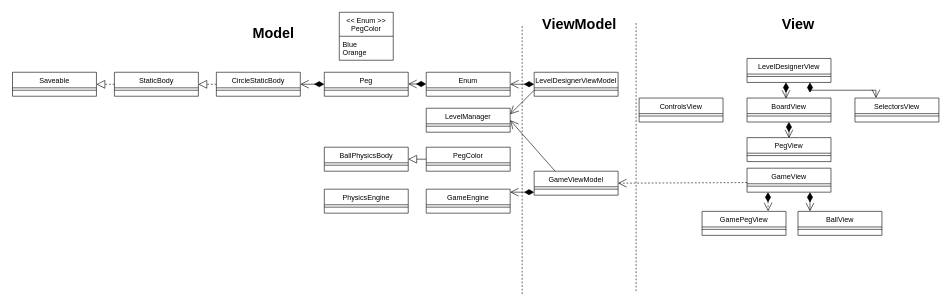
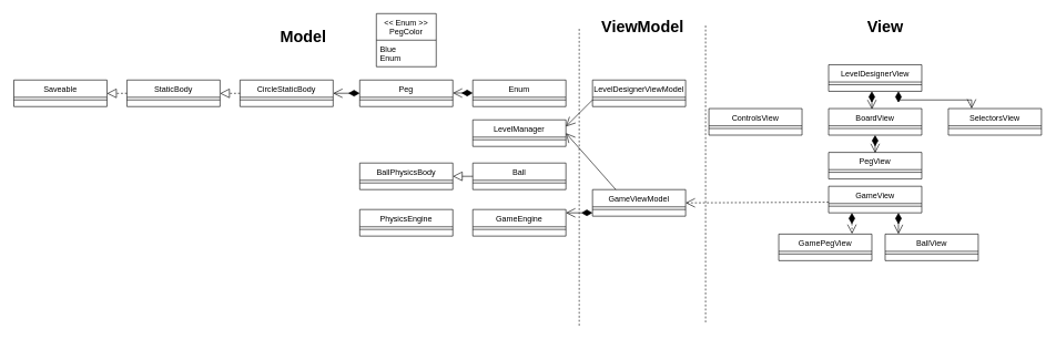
  <mxCell id="0" />
  <mxCell id="1" parent="0" />
  <mxCell id="2" value="&lt;&lt; Enum &gt;&gt;&#10;PegColor" style="swimlane;fontStyle=0;align=center;verticalAlign=top;childLayout=stackLayout;horizontal=1;startSize=40;horizontalStack=0;resizeParent=1;resizeLast=0;collapsible=1;marginBottom=0;rounded=0;shadow=0;strokeWidth=1;" parent="1" vertex="1"><mxGeometry x="565" y="20" width="90" height="80" as="geometry"><mxRectangle x="340" y="380" width="170" height="26" as="alternateBounds" /></mxGeometry></mxCell>
- <mxCell id="3" value="Blue&#10;Orange" style="text;align=left;verticalAlign=top;spacingLeft=4;spacingRight=4;overflow=hidden;rotatable=0;points=[[0,0.5],[1,0.5]];portConstraint=eastwest;" parent="2" vertex="1"><mxGeometry y="40" width="90" height="40" as="geometry" /></mxCell>
+ <mxCell id="3" value="Blue&#10;Enum" style="text;align=left;verticalAlign=top;spacingLeft=4;spacingRight=4;overflow=hidden;rotatable=0;points=[[0,0.5],[1,0.5]];portConstraint=eastwest;" parent="2" vertex="1"><mxGeometry y="40" width="90" height="40" as="geometry" /></mxCell>
  <mxCell id="4" value="Model" style="text;html=1;align=center;verticalAlign=middle;resizable=0;points=[];autosize=1;strokeColor=none;fillColor=none;fontStyle=1;fontSize=24;" parent="1" vertex="1"><mxGeometry x="410" y="35" width="90" height="40" as="geometry" /></mxCell>
  <mxCell id="5" value="ViewModel" style="text;html=1;align=center;verticalAlign=middle;resizable=0;points=[];autosize=1;strokeColor=none;fillColor=none;fontStyle=1;fontSize=24;" parent="1" vertex="1"><mxGeometry x="890" y="20" width="150" height="40" as="geometry" /></mxCell>
  <mxCell id="6" value="View" style="text;html=1;align=center;verticalAlign=middle;resizable=0;points=[];autosize=1;strokeColor=none;fillColor=none;fontStyle=1;fontSize=24;" parent="1" vertex="1"><mxGeometry x="1290" y="20" width="80" height="40" as="geometry" /></mxCell>
  <mxCell id="7" value="" style="endArrow=none;dashed=1;html=1;rounded=0;" parent="1" edge="1"><mxGeometry width="50" height="50" relative="1" as="geometry"><mxPoint x="870" y="490" as="sourcePoint" /><mxPoint x="870" y="40" as="targetPoint" /></mxGeometry></mxCell>
  <mxCell id="8" value="" style="endArrow=none;dashed=1;html=1;rounded=0;" parent="1" edge="1"><mxGeometry width="50" height="50" relative="1" as="geometry"><mxPoint x="1060" y="485" as="sourcePoint" /><mxPoint x="1060" y="35" as="targetPoint" /></mxGeometry></mxCell>
  <mxCell id="9" value="LevelDesignerViewModel" style="swimlane;fontStyle=0;align=center;verticalAlign=top;childLayout=stackLayout;horizontal=1;startSize=26;horizontalStack=0;resizeParent=1;resizeLast=0;collapsible=1;marginBottom=0;rounded=0;shadow=0;strokeWidth=1;" vertex="1" parent="1"><mxGeometry x="890" y="120" width="140" height="40" as="geometry"><mxRectangle x="230" y="140" width="160" height="26" as="alternateBounds" /></mxGeometry></mxCell>
  <mxCell id="10" value="" style="line;html=1;strokeWidth=1;align=left;verticalAlign=middle;spacingTop=-1;spacingLeft=3;spacingRight=3;rotatable=0;labelPosition=right;points=[];portConstraint=eastwest;" vertex="1" parent="9"><mxGeometry y="26" width="140" height="8" as="geometry" /></mxCell>
  <mxCell id="11" value="LevelManager" style="swimlane;fontStyle=0;align=center;verticalAlign=top;childLayout=stackLayout;horizontal=1;startSize=26;horizontalStack=0;resizeParent=1;resizeLast=0;collapsible=1;marginBottom=0;rounded=0;shadow=0;strokeWidth=1;" vertex="1" parent="1"><mxGeometry x="710" y="180" width="140" height="40" as="geometry"><mxRectangle x="230" y="140" width="160" height="26" as="alternateBounds" /></mxGeometry></mxCell>
  <mxCell id="12" value="" style="line;html=1;strokeWidth=1;align=left;verticalAlign=middle;spacingTop=-1;spacingLeft=3;spacingRight=3;rotatable=0;labelPosition=right;points=[];portConstraint=eastwest;" vertex="1" parent="11"><mxGeometry y="26" width="140" height="8" as="geometry" /></mxCell>
  <mxCell id="13" value="GameEngine" style="swimlane;fontStyle=0;align=center;verticalAlign=top;childLayout=stackLayout;horizontal=1;startSize=26;horizontalStack=0;resizeParent=1;resizeLast=0;collapsible=1;marginBottom=0;rounded=0;shadow=0;strokeWidth=1;" vertex="1" parent="1"><mxGeometry x="710" y="315" width="140" height="40" as="geometry"><mxRectangle x="230" y="140" width="160" height="26" as="alternateBounds" /></mxGeometry></mxCell>
  <mxCell id="14" value="" style="line;html=1;strokeWidth=1;align=left;verticalAlign=middle;spacingTop=-1;spacingLeft=3;spacingRight=3;rotatable=0;labelPosition=right;points=[];portConstraint=eastwest;" vertex="1" parent="13"><mxGeometry y="26" width="140" height="8" as="geometry" /></mxCell>
  <mxCell id="15" value="PhysicsEngine" style="swimlane;fontStyle=0;align=center;verticalAlign=top;childLayout=stackLayout;horizontal=1;startSize=26;horizontalStack=0;resizeParent=1;resizeLast=0;collapsible=1;marginBottom=0;rounded=0;shadow=0;strokeWidth=1;" vertex="1" parent="1"><mxGeometry x="540" y="315" width="140" height="40" as="geometry"><mxRectangle x="230" y="140" width="160" height="26" as="alternateBounds" /></mxGeometry></mxCell>
  <mxCell id="16" value="" style="line;html=1;strokeWidth=1;align=left;verticalAlign=middle;spacingTop=-1;spacingLeft=3;spacingRight=3;rotatable=0;labelPosition=right;points=[];portConstraint=eastwest;" vertex="1" parent="15"><mxGeometry y="26" width="140" height="8" as="geometry" /></mxCell>
  <mxCell id="17" value="StaticBody" style="swimlane;fontStyle=0;align=center;verticalAlign=top;childLayout=stackLayout;horizontal=1;startSize=26;horizontalStack=0;resizeParent=1;resizeLast=0;collapsible=1;marginBottom=0;rounded=0;shadow=0;strokeWidth=1;" vertex="1" parent="1"><mxGeometry x="190" y="120" width="140" height="40" as="geometry"><mxRectangle x="230" y="140" width="160" height="26" as="alternateBounds" /></mxGeometry></mxCell>
  <mxCell id="18" value="" style="line;html=1;strokeWidth=1;align=left;verticalAlign=middle;spacingTop=-1;spacingLeft=3;spacingRight=3;rotatable=0;labelPosition=right;points=[];portConstraint=eastwest;" vertex="1" parent="17"><mxGeometry y="26" width="140" height="8" as="geometry" /></mxCell>
  <mxCell id="19" value="BallPhysicsBody" style="swimlane;fontStyle=0;align=center;verticalAlign=top;childLayout=stackLayout;horizontal=1;startSize=26;horizontalStack=0;resizeParent=1;resizeLast=0;collapsible=1;marginBottom=0;rounded=0;shadow=0;strokeWidth=1;" vertex="1" parent="1"><mxGeometry x="540" y="245" width="140" height="40" as="geometry"><mxRectangle x="230" y="140" width="160" height="26" as="alternateBounds" /></mxGeometry></mxCell>
  <mxCell id="20" value="" style="line;html=1;strokeWidth=1;align=left;verticalAlign=middle;spacingTop=-1;spacingLeft=3;spacingRight=3;rotatable=0;labelPosition=right;points=[];portConstraint=eastwest;" vertex="1" parent="19"><mxGeometry y="26" width="140" height="8" as="geometry" /></mxCell>
  <mxCell id="21" value="CircleStaticBody" style="swimlane;fontStyle=0;align=center;verticalAlign=top;childLayout=stackLayout;horizontal=1;startSize=26;horizontalStack=0;resizeParent=1;resizeLast=0;collapsible=1;marginBottom=0;rounded=0;shadow=0;strokeWidth=1;" vertex="1" parent="1"><mxGeometry x="360" y="120" width="140" height="40" as="geometry"><mxRectangle x="230" y="140" width="160" height="26" as="alternateBounds" /></mxGeometry></mxCell>
  <mxCell id="22" value="" style="line;html=1;strokeWidth=1;align=left;verticalAlign=middle;spacingTop=-1;spacingLeft=3;spacingRight=3;rotatable=0;labelPosition=right;points=[];portConstraint=eastwest;" vertex="1" parent="21"><mxGeometry y="26" width="140" height="8" as="geometry" /></mxCell>
  <mxCell id="23" value="LevelDesignerView" style="swimlane;fontStyle=0;align=center;verticalAlign=top;childLayout=stackLayout;horizontal=1;startSize=26;horizontalStack=0;resizeParent=1;resizeLast=0;collapsible=1;marginBottom=0;rounded=0;shadow=0;strokeWidth=1;" vertex="1" parent="1"><mxGeometry x="1245" y="97" width="140" height="40" as="geometry"><mxRectangle x="230" y="140" width="160" height="26" as="alternateBounds" /></mxGeometry></mxCell>
  <mxCell id="24" value="" style="line;html=1;strokeWidth=1;align=left;verticalAlign=middle;spacingTop=-1;spacingLeft=3;spacingRight=3;rotatable=0;labelPosition=right;points=[];portConstraint=eastwest;" vertex="1" parent="23"><mxGeometry y="26" width="140" height="8" as="geometry" /></mxCell>
  <mxCell id="25" value="GameView" style="swimlane;fontStyle=0;align=center;verticalAlign=top;childLayout=stackLayout;horizontal=1;startSize=26;horizontalStack=0;resizeParent=1;resizeLast=0;collapsible=1;marginBottom=0;rounded=0;shadow=0;strokeWidth=1;" vertex="1" parent="1"><mxGeometry x="1245" y="280" width="140" height="40" as="geometry"><mxRectangle x="230" y="140" width="160" height="26" as="alternateBounds" /></mxGeometry></mxCell>
  <mxCell id="26" value="" style="line;html=1;strokeWidth=1;align=left;verticalAlign=middle;spacingTop=-1;spacingLeft=3;spacingRight=3;rotatable=0;labelPosition=right;points=[];portConstraint=eastwest;" vertex="1" parent="25"><mxGeometry y="26" width="140" height="8" as="geometry" /></mxCell>
  <mxCell id="27" value="PegView" style="swimlane;fontStyle=0;align=center;verticalAlign=top;childLayout=stackLayout;horizontal=1;startSize=26;horizontalStack=0;resizeParent=1;resizeLast=0;collapsible=1;marginBottom=0;rounded=0;shadow=0;strokeWidth=1;" vertex="1" parent="1"><mxGeometry x="1245" y="229" width="140" height="40" as="geometry"><mxRectangle x="230" y="140" width="160" height="26" as="alternateBounds" /></mxGeometry></mxCell>
  <mxCell id="28" value="" style="line;html=1;strokeWidth=1;align=left;verticalAlign=middle;spacingTop=-1;spacingLeft=3;spacingRight=3;rotatable=0;labelPosition=right;points=[];portConstraint=eastwest;" vertex="1" parent="27"><mxGeometry y="26" width="140" height="8" as="geometry" /></mxCell>
  <mxCell id="29" value="GamePegView" style="swimlane;fontStyle=0;align=center;verticalAlign=top;childLayout=stackLayout;horizontal=1;startSize=26;horizontalStack=0;resizeParent=1;resizeLast=0;collapsible=1;marginBottom=0;rounded=0;shadow=0;strokeWidth=1;" vertex="1" parent="1"><mxGeometry x="1170" y="352" width="140" height="40" as="geometry"><mxRectangle x="230" y="140" width="160" height="26" as="alternateBounds" /></mxGeometry></mxCell>
  <mxCell id="30" value="" style="line;html=1;strokeWidth=1;align=left;verticalAlign=middle;spacingTop=-1;spacingLeft=3;spacingRight=3;rotatable=0;labelPosition=right;points=[];portConstraint=eastwest;" vertex="1" parent="29"><mxGeometry y="26" width="140" height="8" as="geometry" /></mxCell>
  <mxCell id="31" value="BallView" style="swimlane;fontStyle=0;align=center;verticalAlign=top;childLayout=stackLayout;horizontal=1;startSize=26;horizontalStack=0;resizeParent=1;resizeLast=0;collapsible=1;marginBottom=0;rounded=0;shadow=0;strokeWidth=1;" vertex="1" parent="1"><mxGeometry x="1330" y="352" width="140" height="40" as="geometry"><mxRectangle x="230" y="140" width="160" height="26" as="alternateBounds" /></mxGeometry></mxCell>
  <mxCell id="32" value="" style="line;html=1;strokeWidth=1;align=left;verticalAlign=middle;spacingTop=-1;spacingLeft=3;spacingRight=3;rotatable=0;labelPosition=right;points=[];portConstraint=eastwest;" vertex="1" parent="31"><mxGeometry y="26" width="140" height="8" as="geometry" /></mxCell>
  <mxCell id="33" value="BoardView" style="swimlane;fontStyle=0;align=center;verticalAlign=top;childLayout=stackLayout;horizontal=1;startSize=26;horizontalStack=0;resizeParent=1;resizeLast=0;collapsible=1;marginBottom=0;rounded=0;shadow=0;strokeWidth=1;" vertex="1" parent="1"><mxGeometry x="1245" y="163" width="140" height="40" as="geometry"><mxRectangle x="230" y="140" width="160" height="26" as="alternateBounds" /></mxGeometry></mxCell>
  <mxCell id="34" value="" style="line;html=1;strokeWidth=1;align=left;verticalAlign=middle;spacingTop=-1;spacingLeft=3;spacingRight=3;rotatable=0;labelPosition=right;points=[];portConstraint=eastwest;" vertex="1" parent="33"><mxGeometry y="26" width="140" height="8" as="geometry" /></mxCell>
  <mxCell id="35" value="SelectorsView" style="swimlane;fontStyle=0;align=center;verticalAlign=top;childLayout=stackLayout;horizontal=1;startSize=26;horizontalStack=0;resizeParent=1;resizeLast=0;collapsible=1;marginBottom=0;rounded=0;shadow=0;strokeWidth=1;" vertex="1" parent="1"><mxGeometry x="1425" y="163" width="140" height="40" as="geometry"><mxRectangle x="230" y="140" width="160" height="26" as="alternateBounds" /></mxGeometry></mxCell>
  <mxCell id="36" value="" style="line;html=1;strokeWidth=1;align=left;verticalAlign=middle;spacingTop=-1;spacingLeft=3;spacingRight=3;rotatable=0;labelPosition=right;points=[];portConstraint=eastwest;" vertex="1" parent="35"><mxGeometry y="26" width="140" height="8" as="geometry" /></mxCell>
  <mxCell id="37" value="ControlsView" style="swimlane;fontStyle=0;align=center;verticalAlign=top;childLayout=stackLayout;horizontal=1;startSize=26;horizontalStack=0;resizeParent=1;resizeLast=0;collapsible=1;marginBottom=0;rounded=0;shadow=0;strokeWidth=1;" vertex="1" parent="1"><mxGeometry x="1065" y="163" width="140" height="40" as="geometry"><mxRectangle x="230" y="140" width="160" height="26" as="alternateBounds" /></mxGeometry></mxCell>
  <mxCell id="38" value="" style="line;html=1;strokeWidth=1;align=left;verticalAlign=middle;spacingTop=-1;spacingLeft=3;spacingRight=3;rotatable=0;labelPosition=right;points=[];portConstraint=eastwest;" vertex="1" parent="37"><mxGeometry y="26" width="140" height="8" as="geometry" /></mxCell>
  <mxCell id="39" value="Saveable" style="swimlane;fontStyle=0;align=center;verticalAlign=top;childLayout=stackLayout;horizontal=1;startSize=26;horizontalStack=0;resizeParent=1;resizeLast=0;collapsible=1;marginBottom=0;rounded=0;shadow=0;strokeWidth=1;" vertex="1" parent="1"><mxGeometry x="20" y="120" width="140" height="40" as="geometry"><mxRectangle x="230" y="140" width="160" height="26" as="alternateBounds" /></mxGeometry></mxCell>
  <mxCell id="40" value="" style="line;html=1;strokeWidth=1;align=left;verticalAlign=middle;spacingTop=-1;spacingLeft=3;spacingRight=3;rotatable=0;labelPosition=right;points=[];portConstraint=eastwest;" vertex="1" parent="39"><mxGeometry y="26" width="140" height="8" as="geometry" /></mxCell>
  <mxCell id="41" value="GameViewModel" style="swimlane;fontStyle=0;align=center;verticalAlign=top;childLayout=stackLayout;horizontal=1;startSize=26;horizontalStack=0;resizeParent=1;resizeLast=0;collapsible=1;marginBottom=0;rounded=0;shadow=0;strokeWidth=1;" vertex="1" parent="1"><mxGeometry x="890" y="285" width="140" height="40" as="geometry"><mxRectangle x="230" y="140" width="160" height="26" as="alternateBounds" /></mxGeometry></mxCell>
  <mxCell id="42" value="" style="line;html=1;strokeWidth=1;align=left;verticalAlign=middle;spacingTop=-1;spacingLeft=3;spacingRight=3;rotatable=0;labelPosition=right;points=[];portConstraint=eastwest;" vertex="1" parent="41"><mxGeometry y="26" width="140" height="8" as="geometry" /></mxCell>
  <mxCell id="43" value="Peg" style="swimlane;fontStyle=0;align=center;verticalAlign=top;childLayout=stackLayout;horizontal=1;startSize=26;horizontalStack=0;resizeParent=1;resizeLast=0;collapsible=1;marginBottom=0;rounded=0;shadow=0;strokeWidth=1;" vertex="1" parent="1"><mxGeometry x="540" y="120" width="140" height="40" as="geometry"><mxRectangle x="230" y="140" width="160" height="26" as="alternateBounds" /></mxGeometry></mxCell>
  <mxCell id="44" value="" style="line;html=1;strokeWidth=1;align=left;verticalAlign=middle;spacingTop=-1;spacingLeft=3;spacingRight=3;rotatable=0;labelPosition=right;points=[];portConstraint=eastwest;" vertex="1" parent="43"><mxGeometry y="26" width="140" height="8" as="geometry" /></mxCell>
  <mxCell id="45" value="Enum" style="swimlane;fontStyle=0;align=center;verticalAlign=top;childLayout=stackLayout;horizontal=1;startSize=26;horizontalStack=0;resizeParent=1;resizeLast=0;collapsible=1;marginBottom=0;rounded=0;shadow=0;strokeWidth=1;" vertex="1" parent="1"><mxGeometry x="710" y="120" width="140" height="40" as="geometry"><mxRectangle x="230" y="140" width="160" height="26" as="alternateBounds" /></mxGeometry></mxCell>
  <mxCell id="46" value="" style="line;html=1;strokeWidth=1;align=left;verticalAlign=middle;spacingTop=-1;spacingLeft=3;spacingRight=3;rotatable=0;labelPosition=right;points=[];portConstraint=eastwest;" vertex="1" parent="45"><mxGeometry y="26" width="140" height="8" as="geometry" /></mxCell>
- <mxCell id="47" value="PegColor" style="swimlane;fontStyle=0;align=center;verticalAlign=top;childLayout=stackLayout;horizontal=1;startSize=26;horizontalStack=0;resizeParent=1;resizeLast=0;collapsible=1;marginBottom=0;rounded=0;shadow=0;strokeWidth=1;" vertex="1" parent="1"><mxGeometry x="710" y="245" width="140" height="40" as="geometry"><mxRectangle x="230" y="140" width="160" height="26" as="alternateBounds" /></mxGeometry></mxCell>
+ <mxCell id="47" value="Ball" style="swimlane;fontStyle=0;align=center;verticalAlign=top;childLayout=stackLayout;horizontal=1;startSize=26;horizontalStack=0;resizeParent=1;resizeLast=0;collapsible=1;marginBottom=0;rounded=0;shadow=0;strokeWidth=1;" vertex="1" parent="1"><mxGeometry x="710" y="245" width="140" height="40" as="geometry"><mxRectangle x="230" y="140" width="160" height="26" as="alternateBounds" /></mxGeometry></mxCell>
  <mxCell id="48" value="" style="line;html=1;strokeWidth=1;align=left;verticalAlign=middle;spacingTop=-1;spacingLeft=3;spacingRight=3;rotatable=0;labelPosition=right;points=[];portConstraint=eastwest;" vertex="1" parent="47"><mxGeometry y="26" width="140" height="8" as="geometry" /></mxCell>
- <mxCell id="49" value="" style="endArrow=open;html=1;endSize=12;startArrow=diamondThin;startSize=14;startFill=1;edgeStyle=orthogonalEdgeStyle;align=left;verticalAlign=bottom;rounded=0;exitX=0;exitY=0.5;exitDx=0;exitDy=0;entryX=1;entryY=0.5;entryDx=0;entryDy=0;" edge="1" parent="1" source="9" target="45"><mxGeometry x="-1" y="3" relative="1" as="geometry"><mxPoint x="830" y="430" as="sourcePoint" /><mxPoint x="990" y="430" as="targetPoint" /><Array as="points"><mxPoint x="880" y="140" /><mxPoint x="880" y="140" /></Array></mxGeometry></mxCell>
  <mxCell id="50" value="" style="endArrow=open;html=1;endSize=12;startArrow=diamondThin;startSize=14;startFill=1;edgeStyle=orthogonalEdgeStyle;align=left;verticalAlign=bottom;rounded=0;exitX=0;exitY=0.5;exitDx=0;exitDy=0;entryX=1;entryY=0.5;entryDx=0;entryDy=0;" edge="1" parent="1"><mxGeometry x="-1" y="3" relative="1" as="geometry"><mxPoint x="890" y="320" as="sourcePoint" /><mxPoint x="850" y="320" as="targetPoint" /><Array as="points"><mxPoint x="870" y="320" /><mxPoint x="870" y="320" /></Array></mxGeometry></mxCell>
  <mxCell id="51" value="" style="endArrow=open;endSize=12;dashed=0;html=1;rounded=0;exitX=0;exitY=0.75;exitDx=0;exitDy=0;entryX=1;entryY=0.25;entryDx=0;entryDy=0;" edge="1" parent="1" source="9" target="11"><mxGeometry width="160" relative="1" as="geometry"><mxPoint x="690" y="310" as="sourcePoint" /><mxPoint x="850" y="310" as="targetPoint" /><mxPoint as="offset" /></mxGeometry></mxCell>
  <mxCell id="52" value="" style="endArrow=block;dashed=0;endFill=0;endSize=12;html=1;rounded=0;exitX=0;exitY=0.5;exitDx=0;exitDy=0;entryX=1;entryY=0.5;entryDx=0;entryDy=0;" edge="1" parent="1" source="47" target="19"><mxGeometry width="160" relative="1" as="geometry"><mxPoint x="690" y="360" as="sourcePoint" /><mxPoint x="850" y="360" as="targetPoint" /></mxGeometry></mxCell>
  <mxCell id="53" value="" style="endArrow=block;dashed=1;endFill=0;endSize=12;html=1;rounded=0;exitX=0;exitY=0.5;exitDx=0;exitDy=0;entryX=1;entryY=0.5;entryDx=0;entryDy=0;" edge="1" parent="1" source="21"><mxGeometry width="160" relative="1" as="geometry"><mxPoint x="370" y="140" as="sourcePoint" /><mxPoint x="330" y="140.25" as="targetPoint" /></mxGeometry></mxCell>
  <mxCell id="54" value="" style="endArrow=block;dashed=1;endFill=0;endSize=12;html=1;rounded=0;exitX=0;exitY=0.5;exitDx=0;exitDy=0;entryX=1;entryY=0.5;entryDx=0;entryDy=0;" edge="1" parent="1"><mxGeometry width="160" relative="1" as="geometry"><mxPoint x="190" y="140" as="sourcePoint" /><mxPoint x="160" y="140.25" as="targetPoint" /></mxGeometry></mxCell>
  <mxCell id="55" value="" style="endArrow=open;html=1;endSize=12;startArrow=diamondThin;startSize=14;startFill=1;edgeStyle=orthogonalEdgeStyle;align=left;verticalAlign=bottom;rounded=0;entryX=1;entryY=0.5;entryDx=0;entryDy=0;" edge="1" parent="1"><mxGeometry x="-1" y="3" relative="1" as="geometry"><mxPoint x="710" y="139.55" as="sourcePoint" /><mxPoint x="680" y="139.55" as="targetPoint" /><Array as="points"><mxPoint x="700" y="139.55" /><mxPoint x="700" y="139.55" /></Array></mxGeometry></mxCell>
  <mxCell id="56" value="" style="endArrow=open;endSize=12;dashed=1;html=1;rounded=0;entryX=1;entryY=0.5;entryDx=0;entryDy=0;exitX=0;exitY=0.5;exitDx=0;exitDy=0;" edge="1" parent="1"><mxGeometry width="160" relative="1" as="geometry"><mxPoint x="1245" y="304" as="sourcePoint" /><mxPoint x="1030" y="305" as="targetPoint" /><mxPoint as="offset" /></mxGeometry></mxCell>
  <mxCell id="57" value="" style="endArrow=open;html=1;endSize=12;startArrow=diamondThin;startSize=14;startFill=1;edgeStyle=orthogonalEdgeStyle;align=left;verticalAlign=bottom;rounded=0;exitX=0.25;exitY=1;exitDx=0;exitDy=0;entryX=0.787;entryY=-0.009;entryDx=0;entryDy=0;entryPerimeter=0;dashed=1;" edge="1" parent="1" source="25" target="29"><mxGeometry x="-1" y="3" relative="1" as="geometry"><mxPoint x="1315" y="320" as="sourcePoint" /><mxPoint x="1210" y="330" as="targetPoint" /><Array as="points"><mxPoint x="1280" y="330" /></Array></mxGeometry></mxCell>
  <mxCell id="58" value="" style="endArrow=open;html=1;endSize=12;startArrow=diamondThin;startSize=14;startFill=1;edgeStyle=orthogonalEdgeStyle;align=left;verticalAlign=bottom;rounded=0;exitX=0.25;exitY=1;exitDx=0;exitDy=0;entryX=0.787;entryY=-0.009;entryDx=0;entryDy=0;entryPerimeter=0;" edge="1" parent="1"><mxGeometry x="-1" y="3" relative="1" as="geometry"><mxPoint x="1350" y="320" as="sourcePoint" /><mxPoint x="1350" y="352" as="targetPoint" /><Array as="points"><mxPoint x="1350" y="330" /></Array></mxGeometry></mxCell>
  <mxCell id="59" value="" style="endArrow=open;html=1;endSize=12;startArrow=diamondThin;startSize=14;startFill=1;edgeStyle=orthogonalEdgeStyle;align=left;verticalAlign=bottom;rounded=0;exitX=0.25;exitY=1;exitDx=0;exitDy=0;" edge="1" parent="1"><mxGeometry x="-1" y="3" relative="1" as="geometry"><mxPoint x="1314.9" y="203" as="sourcePoint" /><mxPoint x="1315" y="230" as="targetPoint" /><Array as="points"><mxPoint x="1314.9" y="213" /></Array></mxGeometry></mxCell>
  <mxCell id="60" value="" style="endArrow=open;html=1;endSize=12;startArrow=diamondThin;startSize=14;startFill=1;edgeStyle=orthogonalEdgeStyle;align=left;verticalAlign=bottom;rounded=0;exitX=0.25;exitY=1;exitDx=0;exitDy=0;" edge="1" parent="1"><mxGeometry x="-1" y="3" relative="1" as="geometry"><mxPoint x="1310" y="137" as="sourcePoint" /><mxPoint x="1310.1" y="164" as="targetPoint" /><Array as="points"><mxPoint x="1310" y="147" /></Array></mxGeometry></mxCell>
  <mxCell id="61" value="" style="endArrow=open;html=1;endSize=12;startArrow=diamondThin;startSize=14;startFill=1;edgeStyle=orthogonalEdgeStyle;align=left;verticalAlign=bottom;rounded=0;entryX=0.25;entryY=0;entryDx=0;entryDy=0;exitX=0.25;exitY=1;exitDx=0;exitDy=0;" edge="1" parent="1" target="35"><mxGeometry x="-1" y="3" relative="1" as="geometry"><mxPoint x="1350" y="137" as="sourcePoint" /><mxPoint x="1240" y="163" as="targetPoint" /><Array as="points"><mxPoint x="1350" y="150" /><mxPoint x="1460" y="150" /></Array></mxGeometry></mxCell>
  <mxCell id="62" value="" style="endArrow=open;html=1;endSize=12;startArrow=diamondThin;startSize=14;startFill=1;edgeStyle=orthogonalEdgeStyle;align=left;verticalAlign=bottom;rounded=0;entryX=1;entryY=0.5;entryDx=0;entryDy=0;" edge="1" parent="1" target="21"><mxGeometry x="-1" y="3" relative="1" as="geometry"><mxPoint x="540" y="139.9" as="sourcePoint" /><mxPoint x="510" y="139.9" as="targetPoint" /><Array as="points"><mxPoint x="530" y="140" /></Array></mxGeometry></mxCell>
  <mxCell id="63" value="" style="endArrow=open;endSize=12;dashed=0;html=1;rounded=0;exitX=0.25;exitY=0;exitDx=0;exitDy=0;entryX=1;entryY=0.5;entryDx=0;entryDy=0;" edge="1" parent="1" source="41" target="11"><mxGeometry width="160" relative="1" as="geometry"><mxPoint x="900" y="160" as="sourcePoint" /><mxPoint x="860" y="200" as="targetPoint" /><mxPoint as="offset" /></mxGeometry></mxCell>
